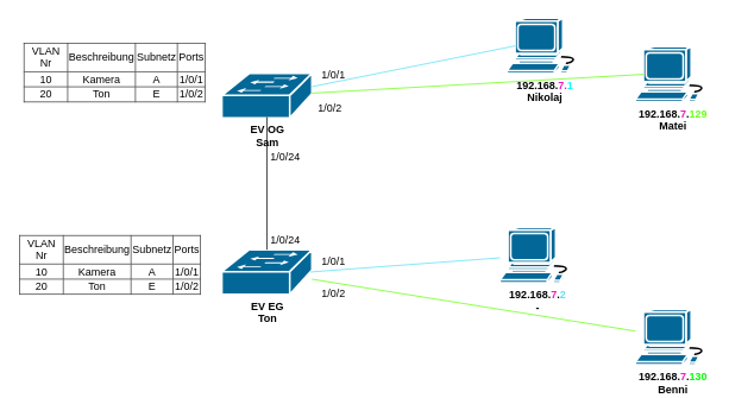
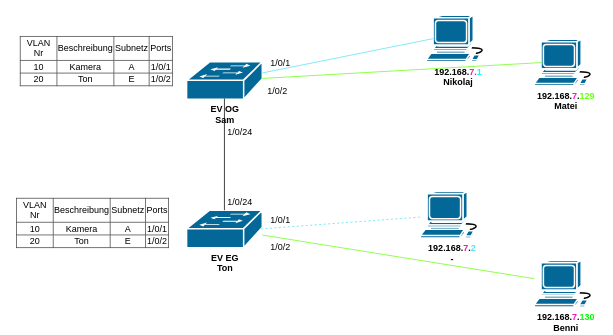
  <mxCell id="0" />
  <mxCell id="1" parent="0" />
  <mxCell id="2" value="&lt;b&gt;192.168.&lt;font color=&quot;#f019c2&quot;&gt;7.&lt;/font&gt;&lt;font style=&quot;color: rgb(0, 255, 255);&quot;&gt;1&lt;/font&gt;&lt;/b&gt;&lt;div&gt;&lt;b&gt;&lt;font&gt;Nikolaj&lt;/font&gt;&lt;/b&gt;&lt;/div&gt;" style="shape=mxgraph.cisco.computers_and_peripherals.workstation;sketch=0;html=1;pointerEvents=1;dashed=0;fillColor=#036897;strokeColor=#ffffff;strokeWidth=2;verticalLabelPosition=bottom;verticalAlign=top;align=center;outlineConnect=0;" parent="1" vertex="1"><mxGeometry x="568" y="20" width="83" height="62" as="geometry" /></mxCell>
  <mxCell id="3" value="&lt;b&gt;192.168.&lt;font color=&quot;#f019c2&quot;&gt;7&lt;/font&gt;.&lt;font style=&quot;color: rgb(0, 255, 0);&quot;&gt;130&lt;/font&gt;&lt;/b&gt;&lt;div&gt;&lt;b&gt;&lt;font style=&quot;color: rgb(0, 0, 0);&quot;&gt;Benni&lt;/font&gt;&lt;/b&gt;&lt;/div&gt;" style="shape=mxgraph.cisco.computers_and_peripherals.workstation;sketch=0;html=1;pointerEvents=1;dashed=0;fillColor=#036897;strokeColor=#ffffff;strokeWidth=2;verticalLabelPosition=bottom;verticalAlign=top;align=center;outlineConnect=0;" parent="1" vertex="1"><mxGeometry x="712" y="347" width="83" height="62" as="geometry" /></mxCell>
  <mxCell id="4" value="&lt;b&gt;EV EG&lt;/b&gt;&lt;div&gt;&lt;b&gt;Ton&lt;/b&gt;&lt;/div&gt;" style="shape=mxgraph.cisco.switches.workgroup_switch;sketch=0;html=1;pointerEvents=1;dashed=0;fillColor=#036897;strokeColor=#ffffff;strokeWidth=2;verticalLabelPosition=bottom;verticalAlign=top;align=center;outlineConnect=0;" parent="1" vertex="1"><mxGeometry x="248" y="280" width="101" height="50" as="geometry" /></mxCell>
  <mxCell id="5" value="&lt;b&gt;EV OG&lt;/b&gt;&lt;div&gt;&lt;b&gt;Sam&lt;/b&gt;&lt;/div&gt;" style="shape=mxgraph.cisco.switches.workgroup_switch;sketch=0;html=1;pointerEvents=1;dashed=0;fillColor=#036897;strokeColor=#ffffff;strokeWidth=2;verticalLabelPosition=bottom;verticalAlign=top;align=center;outlineConnect=0;" parent="1" vertex="1"><mxGeometry x="248" y="82" width="101" height="50" as="geometry" /></mxCell>
  <mxCell id="6" value="&lt;b&gt;192.168.&lt;font color=&quot;#f019c2&quot;&gt;7&lt;/font&gt;.&lt;font color=&quot;#5ee1f3&quot;&gt;2&lt;/font&gt;&lt;/b&gt;&lt;div&gt;&lt;b&gt;&lt;font style=&quot;color: rgb(0, 0, 0);&quot;&gt;-&lt;/font&gt;&lt;/b&gt;&lt;/div&gt;" style="shape=mxgraph.cisco.computers_and_peripherals.workstation;sketch=0;html=1;pointerEvents=1;dashed=0;fillColor=#036897;strokeColor=#ffffff;strokeWidth=2;verticalLabelPosition=bottom;verticalAlign=top;align=center;outlineConnect=0;" parent="1" vertex="1"><mxGeometry x="560" y="255" width="83" height="62" as="geometry" /></mxCell>
  <mxCell id="7" value="&lt;b&gt;192.168.&lt;font color=&quot;#f019c2&quot;&gt;7&lt;/font&gt;.&lt;font color=&quot;#6aff1a&quot;&gt;129&lt;/font&gt;&lt;/b&gt;&lt;div&gt;&lt;b&gt;&lt;font style=&quot;color: rgb(0, 0, 0);&quot;&gt;Matei&lt;/font&gt;&lt;/b&gt;&lt;/div&gt;" style="shape=mxgraph.cisco.computers_and_peripherals.workstation;sketch=0;html=1;pointerEvents=1;dashed=0;fillColor=#036897;strokeColor=#ffffff;strokeWidth=2;verticalLabelPosition=bottom;verticalAlign=top;align=center;outlineConnect=0;" parent="1" vertex="1"><mxGeometry x="712" y="52" width="83" height="62" as="geometry" /></mxCell>
  <mxCell id="8" value="" style="endArrow=none;html=1;rounded=0;entryX=0.11;entryY=0.5;entryDx=0;entryDy=0;entryPerimeter=0;strokeColor=#5ee1f5;" parent="1" source="5" target="2" edge="1"><mxGeometry width="50" height="50" relative="1" as="geometry"><mxPoint x="418" y="79" as="sourcePoint" /><mxPoint x="468" y="29" as="targetPoint" /></mxGeometry></mxCell>
  <mxCell id="9" value="" style="endArrow=none;html=1;rounded=0;entryX=0.11;entryY=0.5;entryDx=0;entryDy=0;entryPerimeter=0;strokeColor=#6aff14;" parent="1" source="5" target="7" edge="1"><mxGeometry width="50" height="50" relative="1" as="geometry"><mxPoint x="359" y="114" as="sourcePoint" /><mxPoint x="586" y="101" as="targetPoint" /></mxGeometry></mxCell>
- <mxCell id="10" value="" style="endArrow=none;html=1;rounded=0;exitX=0.98;exitY=0.5;exitDx=0;exitDy=0;exitPerimeter=0;strokeColor=#5ee1f5;" parent="1" source="4" target="6" edge="1"><mxGeometry width="50" height="50" relative="1" as="geometry"><mxPoint x="369" y="163" as="sourcePoint" /><mxPoint x="596" y="150" as="targetPoint" /></mxGeometry></mxCell>
+ <mxCell id="10" value="" style="endArrow=none;html=1;rounded=0;exitX=0.98;exitY=0.5;exitDx=0;exitDy=0;exitPerimeter=0;strokeColor=#5ee1f5;dashed=1;" parent="1" source="4" target="6" edge="1"><mxGeometry width="50" height="50" relative="1" as="geometry"><mxPoint x="369" y="163" as="sourcePoint" /><mxPoint x="596" y="150" as="targetPoint" /></mxGeometry></mxCell>
  <mxCell id="11" value="" style="endArrow=none;html=1;rounded=0;strokeColor=#6aff14;" parent="1" source="4" target="3" edge="1"><mxGeometry width="50" height="50" relative="1" as="geometry"><mxPoint x="379" y="173" as="sourcePoint" /><mxPoint x="606" y="160" as="targetPoint" /></mxGeometry></mxCell>
  <mxCell id="12" value="&lt;table style=&quot;border: 1px solid rgb(71, 71, 71); border-collapse: collapse;&quot; border=&quot;1&quot;&gt;&lt;tbody&gt;&lt;tr&gt;&lt;td&gt;VLAN Nr&lt;/td&gt;&lt;td&gt;Beschreibung&lt;/td&gt;&lt;td&gt;Subnetz&lt;/td&gt;&lt;td&gt;Ports&lt;/td&gt;&lt;/tr&gt;&lt;tr&gt;&lt;td&gt;10&lt;/td&gt;&lt;td&gt;Kamera&lt;/td&gt;&lt;td&gt;A&lt;/td&gt;&lt;td&gt;1/0/1&lt;/td&gt;&lt;/tr&gt;&lt;tr&gt;&lt;td&gt;20&lt;/td&gt;&lt;td&gt;Ton&lt;/td&gt;&lt;td&gt;E&lt;/td&gt;&lt;td&gt;1/0/2&lt;/td&gt;&lt;/tr&gt;&lt;/tbody&gt;&lt;/table&gt;" style="text;html=1;strokeColor=none;fillColor=none;align=center;verticalAlign=middle;whiteSpace=wrap;rounded=0;" parent="1" vertex="1"><mxGeometry x="25" y="47" width="206" height="67" as="geometry" /></mxCell>
  <mxCell id="13" value="&lt;table style=&quot;border: 1px solid rgb(71, 71, 71); border-collapse: collapse;&quot; border=&quot;1&quot;&gt;&lt;tbody&gt;&lt;tr&gt;&lt;td&gt;VLAN Nr&lt;/td&gt;&lt;td&gt;Beschreibung&lt;/td&gt;&lt;td&gt;Subnetz&lt;/td&gt;&lt;td&gt;Ports&lt;/td&gt;&lt;/tr&gt;&lt;tr&gt;&lt;td&gt;10&lt;/td&gt;&lt;td&gt;Kamera&lt;/td&gt;&lt;td&gt;A&lt;/td&gt;&lt;td&gt;1/0/1&lt;/td&gt;&lt;/tr&gt;&lt;tr&gt;&lt;td&gt;20&lt;/td&gt;&lt;td&gt;Ton&lt;/td&gt;&lt;td&gt;E&lt;/td&gt;&lt;td&gt;1/0/2&lt;/td&gt;&lt;/tr&gt;&lt;/tbody&gt;&lt;/table&gt;" style="text;html=1;strokeColor=none;fillColor=none;align=center;verticalAlign=middle;whiteSpace=wrap;rounded=0;" vertex="1" parent="1"><mxGeometry x="20" y="263" width="206" height="67" as="geometry" /></mxCell>
  <mxCell id="14" value="1/0/1" style="text;html=1;align=center;verticalAlign=middle;resizable=0;points=[];autosize=1;strokeColor=none;fillColor=none;" vertex="1" parent="1"><mxGeometry x="350" y="71" width="45" height="26" as="geometry" /></mxCell>
  <mxCell id="15" value="1/0/1" style="text;html=1;align=center;verticalAlign=middle;resizable=0;points=[];autosize=1;strokeColor=none;fillColor=none;" vertex="1" parent="1"><mxGeometry x="350" y="280" width="45" height="26" as="geometry" /></mxCell>
  <mxCell id="16" value="1/0/2" style="text;html=1;align=center;verticalAlign=middle;resizable=0;points=[];autosize=1;strokeColor=none;fillColor=none;" vertex="1" parent="1"><mxGeometry x="346" y="109" width="45" height="26" as="geometry" /></mxCell>
  <mxCell id="17" value="1/0/2" style="text;html=1;align=center;verticalAlign=middle;resizable=0;points=[];autosize=1;strokeColor=none;fillColor=none;" vertex="1" parent="1"><mxGeometry x="350" y="317" width="45" height="26" as="geometry" /></mxCell>
  <mxCell id="18" value="" style="endArrow=none;html=1;rounded=0;entryX=0.5;entryY=0.98;entryDx=0;entryDy=0;entryPerimeter=0;exitX=0.5;exitY=0;exitDx=0;exitDy=0;exitPerimeter=0;" edge="1" parent="1" source="4" target="5"><mxGeometry width="50" height="50" relative="1" as="geometry"><mxPoint x="583" y="221" as="sourcePoint" /><mxPoint x="633" y="171" as="targetPoint" /></mxGeometry></mxCell>
  <mxCell id="19" value="1/0/24" style="text;html=1;align=center;verticalAlign=middle;resizable=0;points=[];autosize=1;strokeColor=none;fillColor=none;" vertex="1" parent="1"><mxGeometry x="293" y="163" width="51" height="26" as="geometry" /></mxCell>
  <mxCell id="20" value="1/0/24" style="text;html=1;align=center;verticalAlign=middle;resizable=0;points=[];autosize=1;strokeColor=none;fillColor=none;" vertex="1" parent="1"><mxGeometry x="293" y="257" width="51" height="26" as="geometry" /></mxCell>
